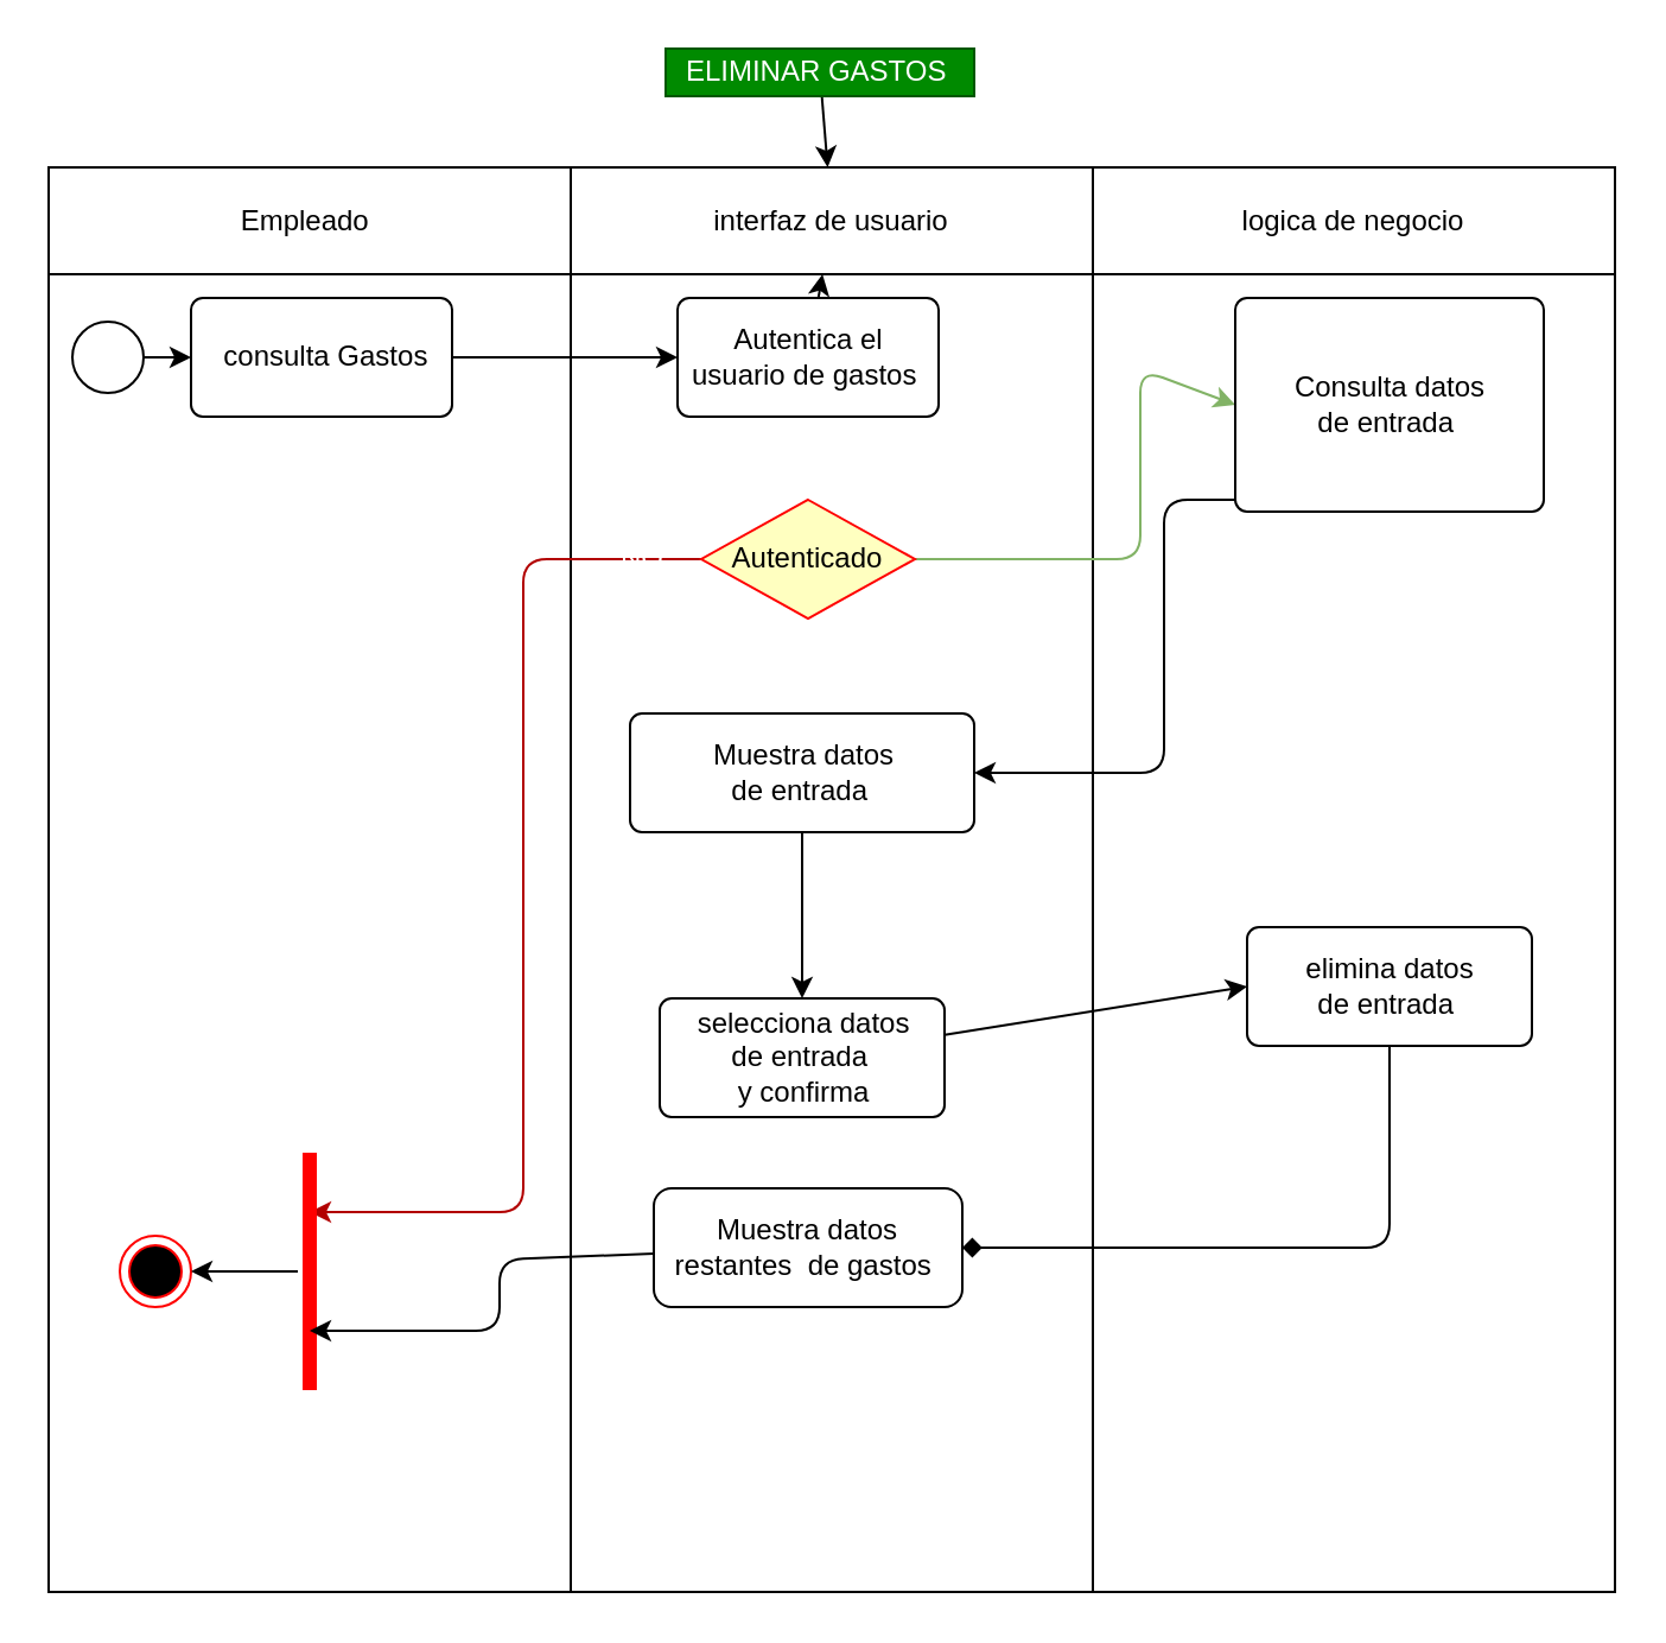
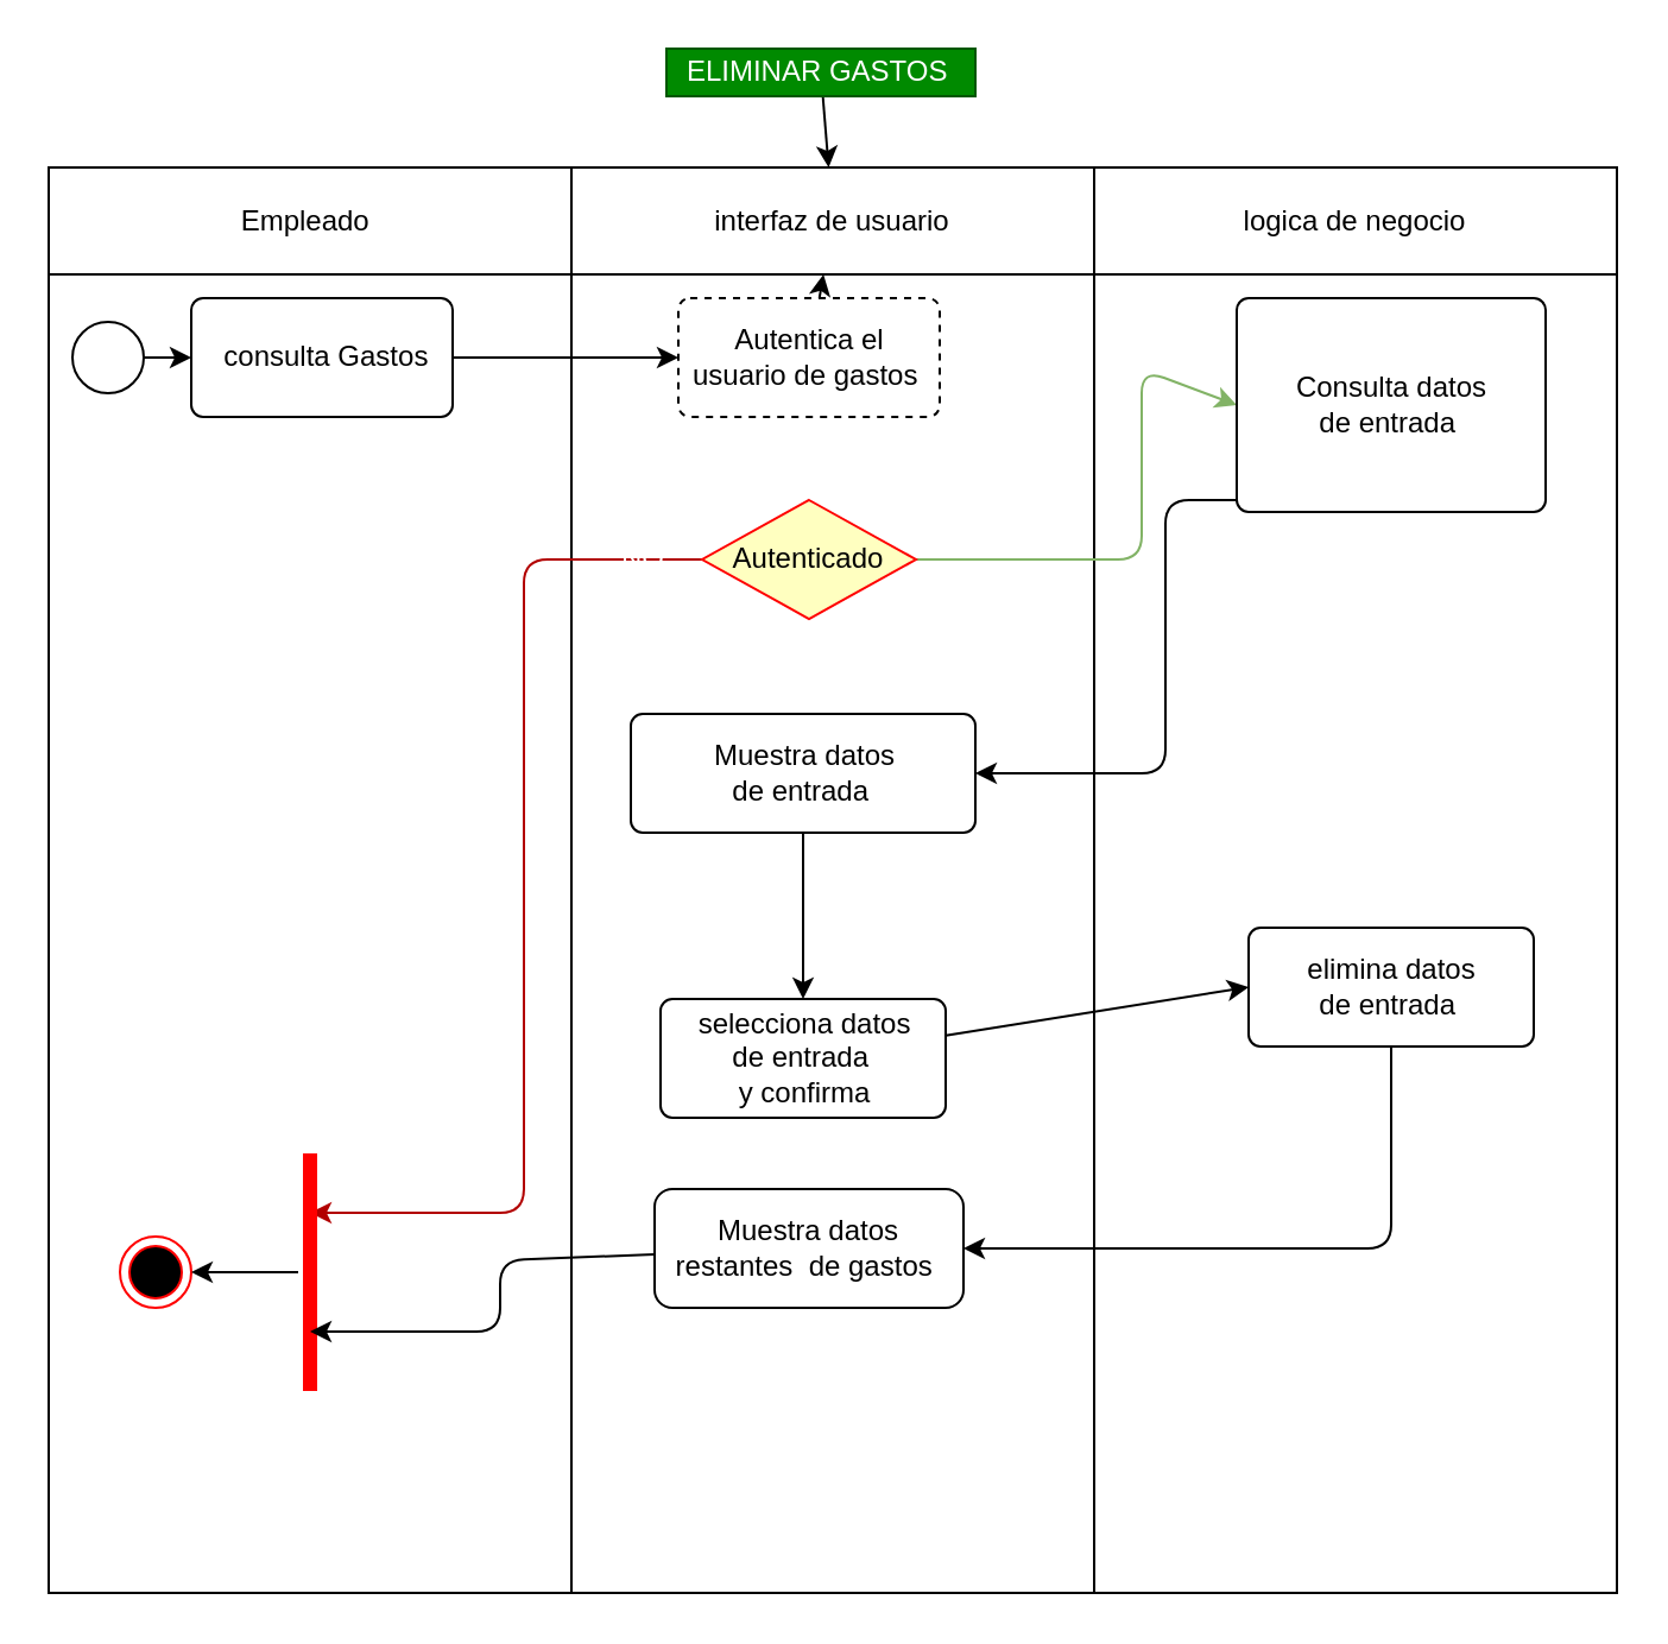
  <mxCell id="0" />
  <mxCell id="1" parent="0" />
  <mxCell id="2" value="" style="edgeStyle=none;html=1;" edge="1" parent="1" source="3"><mxGeometry relative="1" as="geometry"><mxPoint x="348.252" y="70" as="targetPoint" /></mxGeometry></mxCell>
  <mxCell id="3" value="ELIMINAR GASTOS&amp;nbsp;" style="text;html=1;resizable=0;autosize=1;align=center;verticalAlign=middle;points=[];rounded=0;fillColor=#008a00;fontColor=#ffffff;strokeColor=#005700;" vertex="1" parent="1"><mxGeometry x="280" y="20" width="130" height="20" as="geometry" /></mxCell>
  <mxCell id="4" value="" style="shape=table;startSize=0;container=1;collapsible=0;childLayout=tableLayout;" vertex="1" parent="1"><mxGeometry x="20" y="70" width="660" height="600" as="geometry" /></mxCell>
  <mxCell id="5" value="" style="shape=partialRectangle;collapsible=0;dropTarget=0;pointerEvents=0;fillColor=none;top=0;left=0;bottom=0;right=0;points=[[0,0.5],[1,0.5]];portConstraint=eastwest;" vertex="1" parent="4"><mxGeometry width="660" height="45" as="geometry" /></mxCell>
  <mxCell id="6" value="Empleado&amp;nbsp;" style="shape=partialRectangle;html=1;whiteSpace=wrap;connectable=0;overflow=hidden;fillColor=none;top=0;left=0;bottom=0;right=0;pointerEvents=1;" vertex="1" parent="5"><mxGeometry width="220" height="45" as="geometry"><mxRectangle width="220" height="45" as="alternateBounds" /></mxGeometry></mxCell>
  <mxCell id="7" value="interfaz de usuario" style="shape=partialRectangle;html=1;whiteSpace=wrap;connectable=0;overflow=hidden;fillColor=none;top=0;left=0;bottom=0;right=0;pointerEvents=1;" vertex="1" parent="5"><mxGeometry x="220" width="220" height="45" as="geometry"><mxRectangle width="220" height="45" as="alternateBounds" /></mxGeometry></mxCell>
  <mxCell id="8" value="logica de negocio" style="shape=partialRectangle;html=1;whiteSpace=wrap;connectable=0;overflow=hidden;fillColor=none;top=0;left=0;bottom=0;right=0;pointerEvents=1;" vertex="1" parent="5"><mxGeometry x="440" width="220" height="45" as="geometry"><mxRectangle width="220" height="45" as="alternateBounds" /></mxGeometry></mxCell>
  <mxCell id="9" value="" style="shape=partialRectangle;collapsible=0;dropTarget=0;pointerEvents=0;fillColor=none;top=0;left=0;bottom=0;right=0;points=[[0,0.5],[1,0.5]];portConstraint=eastwest;" vertex="1" parent="4"><mxGeometry y="45" width="660" height="555" as="geometry" /></mxCell>
  <mxCell id="10" value="" style="shape=partialRectangle;html=1;whiteSpace=wrap;connectable=0;overflow=hidden;fillColor=none;top=0;left=0;bottom=0;right=0;pointerEvents=1;" vertex="1" parent="9"><mxGeometry width="220" height="555" as="geometry"><mxRectangle width="220" height="555" as="alternateBounds" /></mxGeometry></mxCell>
  <mxCell id="11" value="" style="shape=partialRectangle;html=1;whiteSpace=wrap;connectable=0;overflow=hidden;fillColor=none;top=0;left=0;bottom=0;right=0;pointerEvents=1;" vertex="1" parent="9"><mxGeometry x="220" width="220" height="555" as="geometry"><mxRectangle width="220" height="555" as="alternateBounds" /></mxGeometry></mxCell>
  <mxCell id="12" value="" style="shape=partialRectangle;html=1;whiteSpace=wrap;connectable=0;overflow=hidden;fillColor=none;top=0;left=0;bottom=0;right=0;pointerEvents=1;" vertex="1" parent="9"><mxGeometry x="440" width="220" height="555" as="geometry"><mxRectangle width="220" height="555" as="alternateBounds" /></mxGeometry></mxCell>
  <mxCell id="13" style="edgeStyle=none;html=1;entryX=0;entryY=0.5;entryDx=0;entryDy=0;" edge="1" parent="1" source="14"><mxGeometry relative="1" as="geometry"><mxPoint x="80" y="150" as="targetPoint" /></mxGeometry></mxCell>
  <mxCell id="14" value="" style="ellipse;html=1;fillColor=#FFFFFF;" vertex="1" parent="1"><mxGeometry x="30" y="135" width="30" height="30" as="geometry" /></mxCell>
  <mxCell id="15" value="" style="ellipse;html=1;shape=endState;fillColor=#000000;strokeColor=#ff0000;" vertex="1" parent="1"><mxGeometry x="50" y="520" width="30" height="30" as="geometry" /></mxCell>
  <mxCell id="16" value="" style="edgeStyle=none;html=1;" edge="1" parent="1" source="17" target="19"><mxGeometry relative="1" as="geometry" /></mxCell>
  <mxCell id="17" value="&lt;span style=&quot;color: rgb(0 , 0 , 0)&quot;&gt;&amp;nbsp;consulta Gastos&lt;/span&gt;" style="html=1;align=center;verticalAlign=middle;rounded=1;absoluteArcSize=1;arcSize=10;dashed=0;fillColor=#FFFFFF;" vertex="1" parent="1"><mxGeometry x="80" y="125" width="110" height="50" as="geometry" /></mxCell>
  <mxCell id="18" style="edgeStyle=none;html=1;" edge="1" parent="1" source="19" target="7"><mxGeometry relative="1" as="geometry" /></mxCell>
- <mxCell id="19" value="&lt;span style=&quot;color: rgb(0 , 0 , 0)&quot;&gt;Autentica el &lt;br&gt;usuario de gastos&amp;nbsp;&lt;/span&gt;" style="html=1;align=center;verticalAlign=middle;rounded=1;absoluteArcSize=1;arcSize=10;dashed=0;fillColor=#FFFFFF;" vertex="1" parent="1"><mxGeometry x="285" y="125" width="110" height="50" as="geometry" /></mxCell>
+ <mxCell id="19" value="&lt;span style=&quot;color: rgb(0 , 0 , 0)&quot;&gt;Autentica el &lt;br&gt;usuario de gastos&amp;nbsp;&lt;/span&gt;" style="html=1;align=center;verticalAlign=middle;rounded=1;absoluteArcSize=1;arcSize=10;dashed=1;fillColor=#FFFFFF;" vertex="1" parent="1"><mxGeometry x="285" y="125" width="110" height="50" as="geometry" /></mxCell>
  <mxCell id="20" style="edgeStyle=none;html=1;entryX=0;entryY=0.5;entryDx=0;entryDy=0;fontColor=#00CC00;fillColor=#d5e8d4;strokeColor=#82b366;gradientColor=#97d077;exitX=1;exitY=0.5;exitDx=0;exitDy=0;" edge="1" parent="1" source="22" target="26"><mxGeometry relative="1" as="geometry"><mxPoint x="340" y="310" as="targetPoint" /><Array as="points"><mxPoint x="480" y="235" /><mxPoint x="480" y="155" /></Array></mxGeometry></mxCell>
  <mxCell id="21" style="edgeStyle=none;html=1;entryX=0.75;entryY=0.5;entryDx=0;entryDy=0;entryPerimeter=0;fontColor=#FFFFFF;fillColor=#e51400;strokeColor=#B20000;" edge="1" parent="1" source="22" target="32"><mxGeometry relative="1" as="geometry"><Array as="points"><mxPoint x="220" y="235" /><mxPoint x="220" y="510" /></Array></mxGeometry></mxCell>
  <mxCell id="22" value="&lt;span style=&quot;color: rgb(0 , 0 , 0)&quot;&gt;Autenticado&lt;/span&gt;" style="rhombus;whiteSpace=wrap;html=1;fillColor=#ffffc0;strokeColor=#ff0000;" vertex="1" parent="1"><mxGeometry x="295" y="210" width="90" height="50" as="geometry" /></mxCell>
  <mxCell id="23" value="&lt;font color=&quot;#ffffff&quot;&gt;NO&lt;/font&gt;" style="text;html=1;resizable=0;autosize=1;align=center;verticalAlign=middle;points=[];fillColor=none;strokeColor=none;rounded=0;fontColor=#00CC00;" vertex="1" parent="1"><mxGeometry x="255" y="225" width="30" height="20" as="geometry" /></mxCell>
  <mxCell id="24" value="&lt;font color=&quot;#ffffff&quot;&gt;SI&lt;/font&gt;" style="text;html=1;resizable=0;autosize=1;align=center;verticalAlign=middle;points=[];fillColor=none;strokeColor=none;rounded=0;fontColor=#00CC00;" vertex="1" parent="1"><mxGeometry x="395" y="240" width="30" height="20" as="geometry" /></mxCell>
  <mxCell id="25" style="edgeStyle=none;html=1;entryX=1;entryY=0.5;entryDx=0;entryDy=0;fontColor=#FFFFFF;exitX=0.5;exitY=1;exitDx=0;exitDy=0;" edge="1" parent="1" source="26" target="30"><mxGeometry relative="1" as="geometry"><Array as="points"><mxPoint x="585" y="210" /><mxPoint x="490" y="210" /><mxPoint x="490" y="325" /></Array></mxGeometry></mxCell>
  <mxCell id="26" value="&lt;span style=&quot;color: rgb(0 , 0 , 0)&quot;&gt;Consulta datos &lt;br&gt;de entrada&amp;nbsp;&lt;/span&gt;" style="html=1;align=center;verticalAlign=middle;rounded=1;absoluteArcSize=1;arcSize=10;dashed=0;fillColor=#FFFFFF;" vertex="1" parent="1"><mxGeometry x="520" y="125" width="130" height="90" as="geometry" /></mxCell>
  <mxCell id="27" style="edgeStyle=none;html=1;entryX=0;entryY=0.5;entryDx=0;entryDy=0;" edge="1" parent="1" source="28" target="34"><mxGeometry relative="1" as="geometry" /></mxCell>
  <mxCell id="28" value="&lt;font color=&quot;#000000&quot;&gt;selecciona datos &lt;br&gt;de entrada&amp;nbsp;&lt;br&gt;&lt;/font&gt;&lt;span style=&quot;color: rgb(0 , 0 , 0)&quot;&gt;y confirma&lt;/span&gt;" style="html=1;align=center;verticalAlign=middle;rounded=1;absoluteArcSize=1;arcSize=10;dashed=0;fillColor=#FFFFFF;" vertex="1" parent="1"><mxGeometry x="277.5" y="420" width="120" height="50" as="geometry" /></mxCell>
  <mxCell id="29" style="edgeStyle=none;html=1;" edge="1" parent="1" source="30" target="28"><mxGeometry relative="1" as="geometry" /></mxCell>
  <mxCell id="30" value="&lt;font color=&quot;#000000&quot;&gt;Muestra datos &lt;br&gt;de entrada&amp;nbsp;&lt;/font&gt;" style="html=1;align=center;verticalAlign=middle;rounded=1;absoluteArcSize=1;arcSize=10;dashed=0;fillColor=#FFFFFF;" vertex="1" parent="1"><mxGeometry x="265" y="300" width="145" height="50" as="geometry" /></mxCell>
  <mxCell id="31" style="edgeStyle=none;html=1;entryX=1;entryY=0.5;entryDx=0;entryDy=0;fontColor=#FFFFFF;" edge="1" parent="1" source="32" target="15"><mxGeometry relative="1" as="geometry" /></mxCell>
  <mxCell id="32" value="" style="shape=line;html=1;strokeWidth=6;strokeColor=#ff0000;rotation=-90;" vertex="1" parent="1"><mxGeometry x="80" y="530" width="100" height="10" as="geometry" /></mxCell>
- <mxCell id="33" style="edgeStyle=none;html=1;entryX=1;entryY=0.5;entryDx=0;entryDy=0;endArrow=diamond;" edge="1" parent="1" source="34" target="36"><mxGeometry relative="1" as="geometry"><Array as="points"><mxPoint x="585" y="525" /></Array></mxGeometry></mxCell>
+ <mxCell id="33" style="edgeStyle=none;html=1;entryX=1;entryY=0.5;entryDx=0;entryDy=0;" edge="1" parent="1" source="34" target="36"><mxGeometry relative="1" as="geometry"><Array as="points"><mxPoint x="585" y="525" /></Array></mxGeometry></mxCell>
  <mxCell id="34" value="&lt;font color=&quot;#000000&quot;&gt;elimina datos &lt;br&gt;de entrada&amp;nbsp;&lt;/font&gt;" style="html=1;align=center;verticalAlign=middle;rounded=1;absoluteArcSize=1;arcSize=10;dashed=0;fillColor=#FFFFFF;" vertex="1" parent="1"><mxGeometry x="525" y="390" width="120" height="50" as="geometry" /></mxCell>
  <mxCell id="35" style="edgeStyle=none;html=1;entryX=0.25;entryY=0.5;entryDx=0;entryDy=0;entryPerimeter=0;" edge="1" parent="1" source="36" target="32"><mxGeometry relative="1" as="geometry"><Array as="points"><mxPoint x="210" y="530" /><mxPoint x="210" y="560" /></Array></mxGeometry></mxCell>
  <mxCell id="36" value="Muestra datos restantes&amp;nbsp; de gastos&amp;nbsp;" style="whiteSpace=wrap;html=1;fillColor=#FFFFFF;fontColor=#000000;rounded=1;" vertex="1" parent="1"><mxGeometry x="275" y="500" width="130" height="50" as="geometry" /></mxCell>
